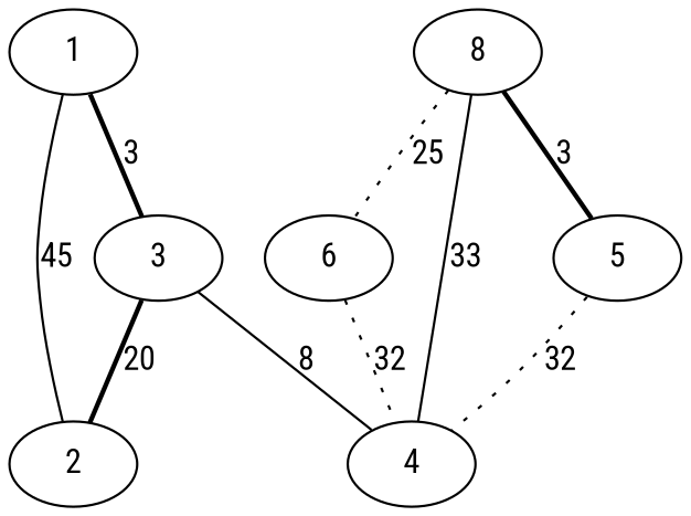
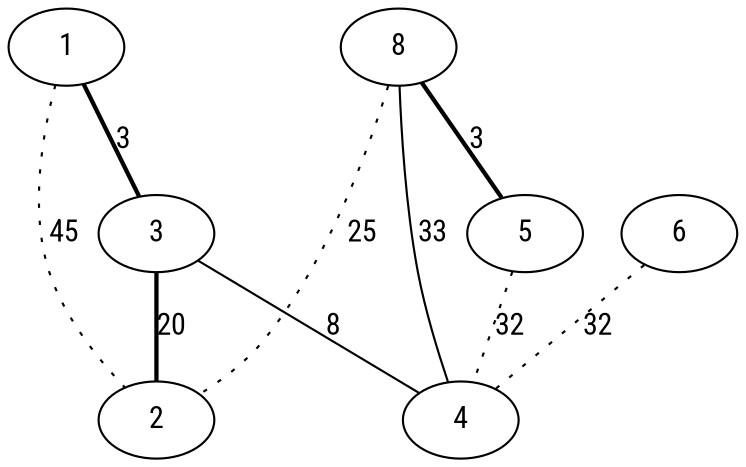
  graph {
    fontname="Roboto Condensed"
    node [fontname="Roboto Condensed"]
    edge [fontname="Roboto Condensed" style=dotted]
    3
    2
    4
    5
    6
    n6 [label=8]
    1
    3 -- 2 [label=20 style=bold]
    3 -- 4 [label=8 style=solid]
    5 -- 4 [label=32]
    6 -- 4 [label=32]
    n6 -- 4 [label=33 style=solid]
    n6 -- 5 [label=3 style=bold]
-   n6 -- 6 [label=25]
+   n6 -- 2 [label=25]
    1 -- 3 [label=3 style=bold]
-   1 -- 2 [label=45 style=solid]
+   1 -- 2 [label=45]
  }
